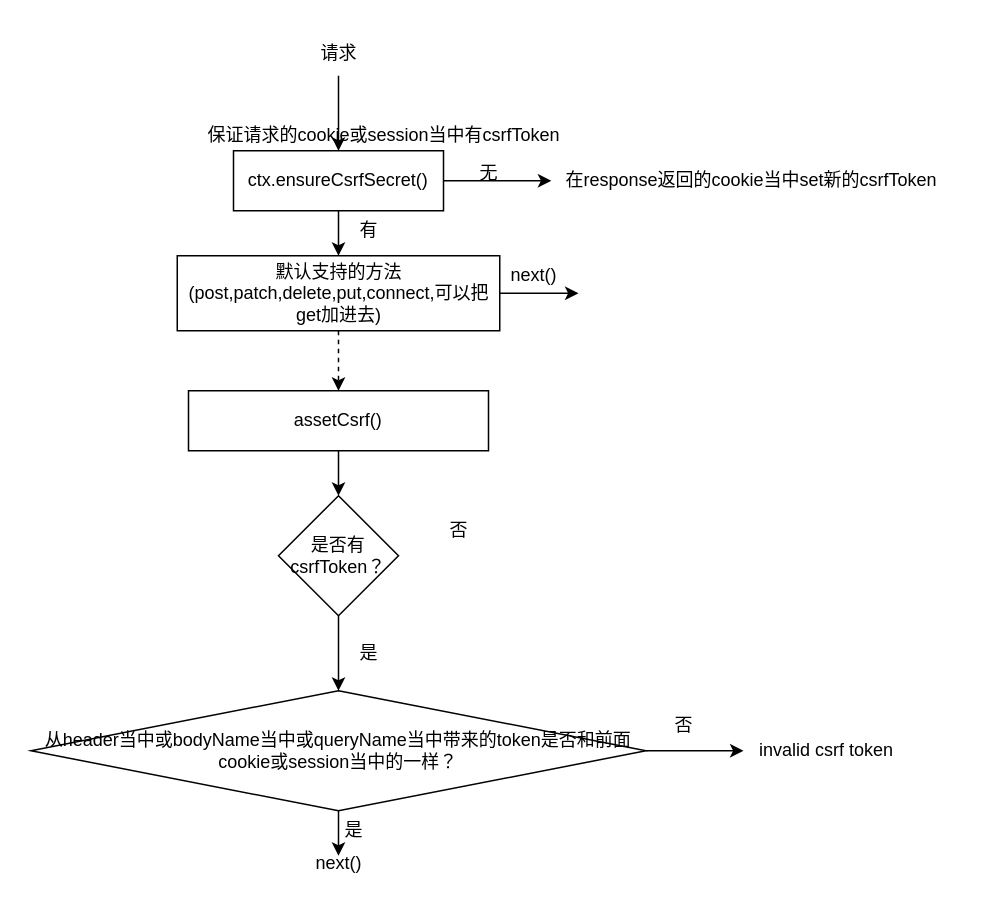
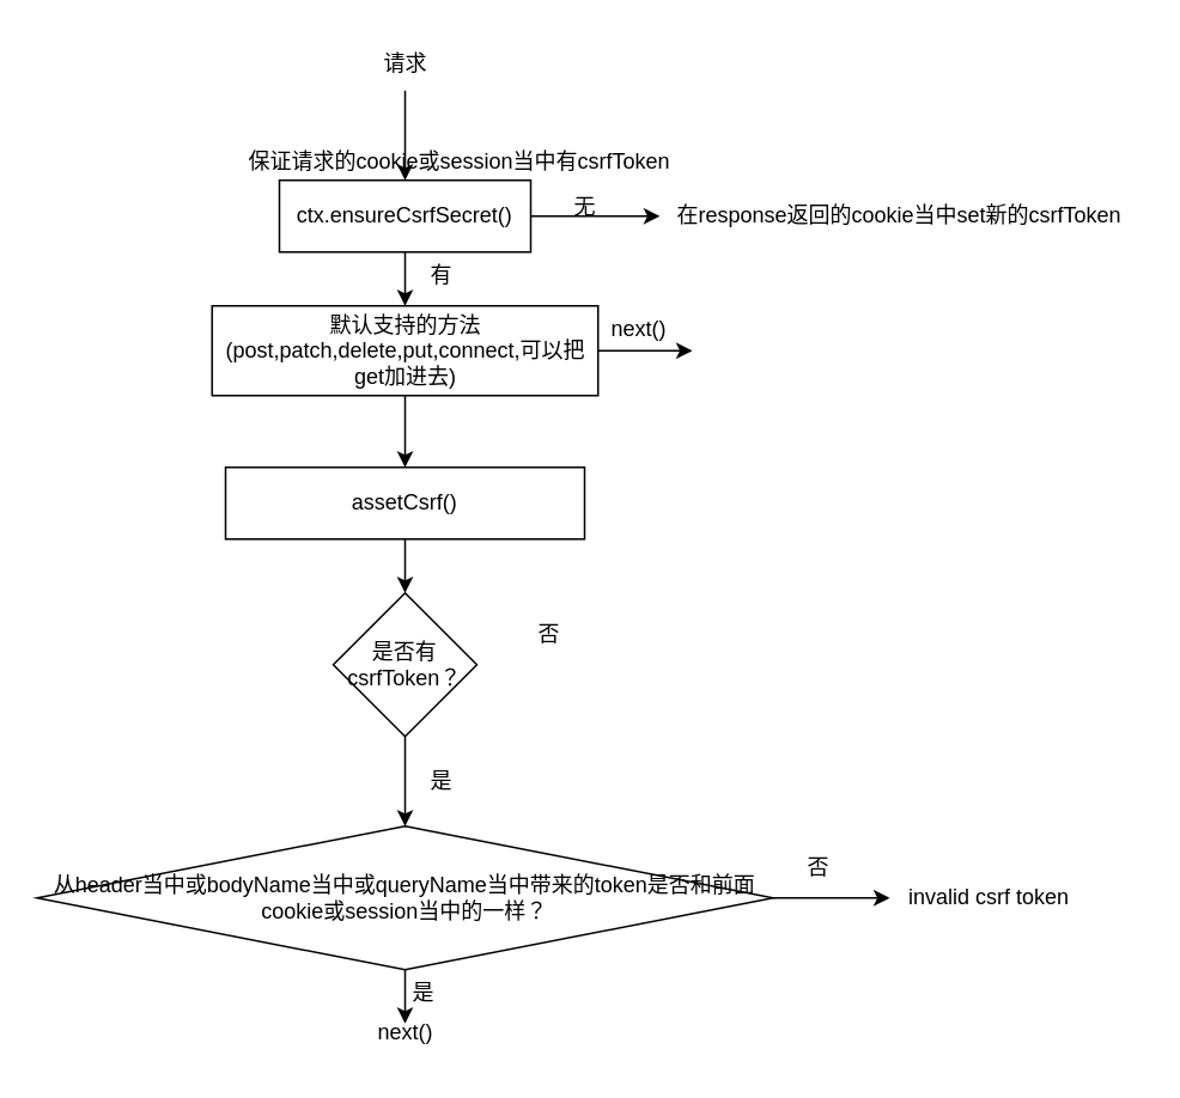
  <mxCell id="0" />
  <mxCell id="1" parent="0" />
  <mxCell id="2" style="edgeStyle=orthogonalEdgeStyle;rounded=0;orthogonalLoop=1;jettySize=auto;html=1;entryX=0.5;entryY=0;entryDx=0;entryDy=0;" edge="1" parent="1" source="3" target="12"><mxGeometry relative="1" as="geometry" /></mxCell>
  <mxCell id="3" value="ctx.ensureCsrfSecret()" style="rounded=0;whiteSpace=wrap;html=1;" vertex="1" parent="1"><mxGeometry x="155" y="100" width="140" height="40" as="geometry" /></mxCell>
  <mxCell id="4" value="保证请求的cookie或session当中有csrfToken" style="text;html=1;align=center;verticalAlign=middle;resizable=0;points=[];autosize=1;strokeColor=none;fillColor=none;" vertex="1" parent="1"><mxGeometry x="125" y="75" width="260" height="30" as="geometry" /></mxCell>
  <mxCell id="5" style="edgeStyle=orthogonalEdgeStyle;rounded=0;orthogonalLoop=1;jettySize=auto;html=1;entryX=0.5;entryY=0;entryDx=0;entryDy=0;" edge="1" parent="1" source="6" target="3"><mxGeometry relative="1" as="geometry" /></mxCell>
  <mxCell id="6" value="请求" style="text;html=1;align=center;verticalAlign=middle;resizable=0;points=[];autosize=1;strokeColor=none;fillColor=none;" vertex="1" parent="1"><mxGeometry x="200" y="20" width="50" height="30" as="geometry" /></mxCell>
  <mxCell id="7" value="在response返回的cookie当中set新的csrfToken" style="text;html=1;align=center;verticalAlign=middle;resizable=0;points=[];autosize=1;strokeColor=none;fillColor=none;" vertex="1" parent="1"><mxGeometry x="365" y="105" width="270" height="30" as="geometry" /></mxCell>
  <mxCell id="8" style="edgeStyle=orthogonalEdgeStyle;rounded=0;orthogonalLoop=1;jettySize=auto;html=1;entryX=0.007;entryY=0.5;entryDx=0;entryDy=0;entryPerimeter=0;" edge="1" parent="1" source="3" target="7"><mxGeometry relative="1" as="geometry" /></mxCell>
  <mxCell id="9" value="无" style="text;html=1;align=center;verticalAlign=middle;resizable=0;points=[];autosize=1;strokeColor=none;fillColor=none;" vertex="1" parent="1"><mxGeometry x="305" y="100" width="40" height="30" as="geometry" /></mxCell>
  <mxCell id="10" style="edgeStyle=orthogonalEdgeStyle;rounded=0;orthogonalLoop=1;jettySize=auto;html=1;" edge="1" parent="1" source="12"><mxGeometry relative="1" as="geometry"><mxPoint x="385" y="195" as="targetPoint" /></mxGeometry></mxCell>
- <mxCell id="11" style="edgeStyle=orthogonalEdgeStyle;rounded=0;orthogonalLoop=1;jettySize=auto;html=1;entryX=0.5;entryY=0;entryDx=0;entryDy=0;dashed=1;" edge="1" parent="1" source="12" target="16"><mxGeometry relative="1" as="geometry" /></mxCell>
+ <mxCell id="11" style="edgeStyle=orthogonalEdgeStyle;rounded=0;orthogonalLoop=1;jettySize=auto;html=1;entryX=0.5;entryY=0;entryDx=0;entryDy=0;" edge="1" parent="1" source="12" target="16"><mxGeometry relative="1" as="geometry" /></mxCell>
  <mxCell id="12" value="默认支持的方法(post,patch,delete,put,connect,可以把get加进去)" style="rounded=0;whiteSpace=wrap;html=1;" vertex="1" parent="1"><mxGeometry x="117.5" y="170" width="215" height="50" as="geometry" /></mxCell>
  <mxCell id="13" value="next()" style="text;html=1;align=center;verticalAlign=middle;resizable=0;points=[];autosize=1;strokeColor=none;fillColor=none;" vertex="1" parent="1"><mxGeometry x="330" y="168" width="50" height="30" as="geometry" /></mxCell>
  <mxCell id="14" value="有" style="text;html=1;align=center;verticalAlign=middle;resizable=0;points=[];autosize=1;strokeColor=none;fillColor=none;" vertex="1" parent="1"><mxGeometry x="225" y="138" width="40" height="30" as="geometry" /></mxCell>
  <mxCell id="15" style="edgeStyle=orthogonalEdgeStyle;rounded=0;orthogonalLoop=1;jettySize=auto;html=1;entryX=0.5;entryY=0;entryDx=0;entryDy=0;" edge="1" parent="1" source="16" target="18"><mxGeometry relative="1" as="geometry" /></mxCell>
  <mxCell id="16" value="assetCsrf()" style="rounded=0;whiteSpace=wrap;html=1;" vertex="1" parent="1"><mxGeometry x="125" y="260" width="200" height="40" as="geometry" /></mxCell>
  <mxCell id="17" style="edgeStyle=orthogonalEdgeStyle;rounded=0;orthogonalLoop=1;jettySize=auto;html=1;" edge="1" parent="1" source="18"><mxGeometry relative="1" as="geometry"><mxPoint x="225" y="460" as="targetPoint" /></mxGeometry></mxCell>
  <mxCell id="18" value="是否有csrfToken？" style="rhombus;whiteSpace=wrap;html=1;" vertex="1" parent="1"><mxGeometry y="330" width="80" height="80" as="geometry" x="185" /></mxCell>
  <mxCell id="19" style="edgeStyle=orthogonalEdgeStyle;rounded=0;orthogonalLoop=1;jettySize=auto;html=1;" edge="1" parent="1" source="21"><mxGeometry relative="1" as="geometry"><mxPoint x="495" y="500" as="targetPoint" /></mxGeometry></mxCell>
  <mxCell id="20" style="edgeStyle=orthogonalEdgeStyle;rounded=0;orthogonalLoop=1;jettySize=auto;html=1;" edge="1" parent="1" source="21"><mxGeometry relative="1" as="geometry"><mxPoint x="225" y="570" as="targetPoint" /></mxGeometry></mxCell>
  <mxCell id="21" value="从header当中或bodyName当中或queryName当中带来的token是否和前面cookie或session当中的一样？" style="rhombus;whiteSpace=wrap;html=1;" vertex="1" parent="1"><mxGeometry x="20" y="460" width="410" height="80" as="geometry" /></mxCell>
  <mxCell id="22" value="否" style="text;html=1;align=center;verticalAlign=middle;resizable=0;points=[];autosize=1;strokeColor=none;fillColor=none;" vertex="1" parent="1"><mxGeometry x="285" y="338" width="40" height="30" as="geometry" /></mxCell>
  <mxCell id="23" value="是" style="text;html=1;align=center;verticalAlign=middle;resizable=0;points=[];autosize=1;strokeColor=none;fillColor=none;" vertex="1" parent="1"><mxGeometry x="225" y="420" width="40" height="30" as="geometry" /></mxCell>
  <mxCell id="24" value="否" style="text;html=1;align=center;verticalAlign=middle;resizable=0;points=[];autosize=1;strokeColor=none;fillColor=none;" vertex="1" parent="1"><mxGeometry x="435" y="468" width="40" height="30" as="geometry" /></mxCell>
  <mxCell id="25" value="是" style="text;html=1;align=center;verticalAlign=middle;resizable=0;points=[];autosize=1;strokeColor=none;fillColor=none;" vertex="1" parent="1"><mxGeometry x="215" y="538" width="40" height="30" as="geometry" /></mxCell>
  <mxCell id="26" value="next()" style="text;html=1;align=center;verticalAlign=middle;resizable=0;points=[];autosize=1;strokeColor=none;fillColor=none;" vertex="1" parent="1"><mxGeometry x="200" y="560" width="50" height="30" as="geometry" /></mxCell>
  <mxCell id="27" value="invalid csrf token" style="text;html=1;align=center;verticalAlign=middle;resizable=0;points=[];autosize=1;strokeColor=none;fillColor=none;" vertex="1" parent="1"><mxGeometry x="495" y="485" width="110" height="30" as="geometry" /></mxCell>
